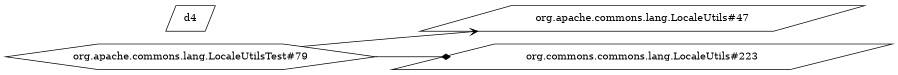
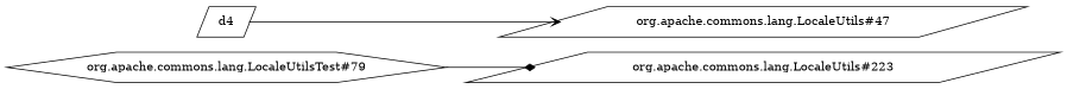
  digraph {
    rankdir=LR
    node [shape=parallelogram style=striped]
    d4 [fillcolor=yellow]
    "org.apache.commons.lang.LocaleUtilsTest#79" [fillcolor=green shape=hexagon]
-   "org.apache.commons.lang.LocaleUtils#223" [fillcolor=red label="org.commons.commons.lang.LocaleUtils#223"]
+   "org.apache.commons.lang.LocaleUtils#223" [fillcolor=red]
    "org.apache.commons.lang.LocaleUtils#47" [style=""]
    "org.apache.commons.lang.LocaleUtilsTest#79" -> "org.apache.commons.lang.LocaleUtils#223" [arrowhead=diamond]
-   "org.apache.commons.lang.LocaleUtilsTest#79" -> "org.apache.commons.lang.LocaleUtils#47" [arrowhead=vee]
+   d4 -> "org.apache.commons.lang.LocaleUtils#47" [arrowhead=vee]
  }
